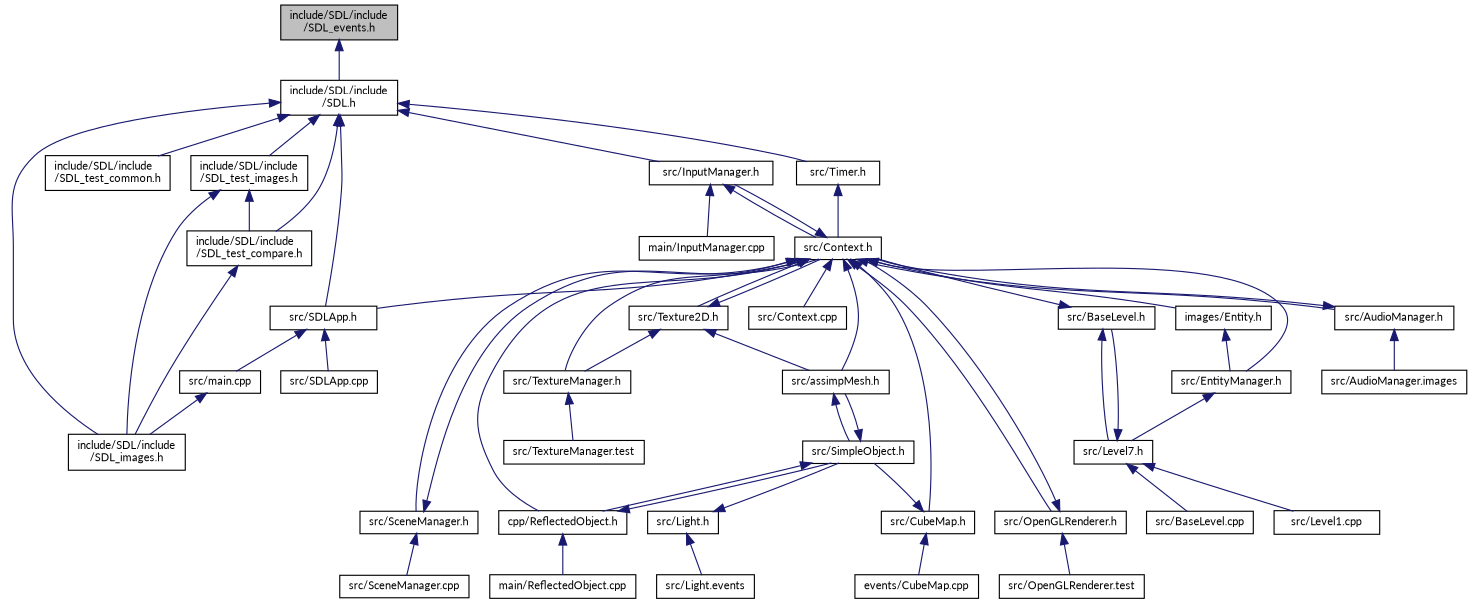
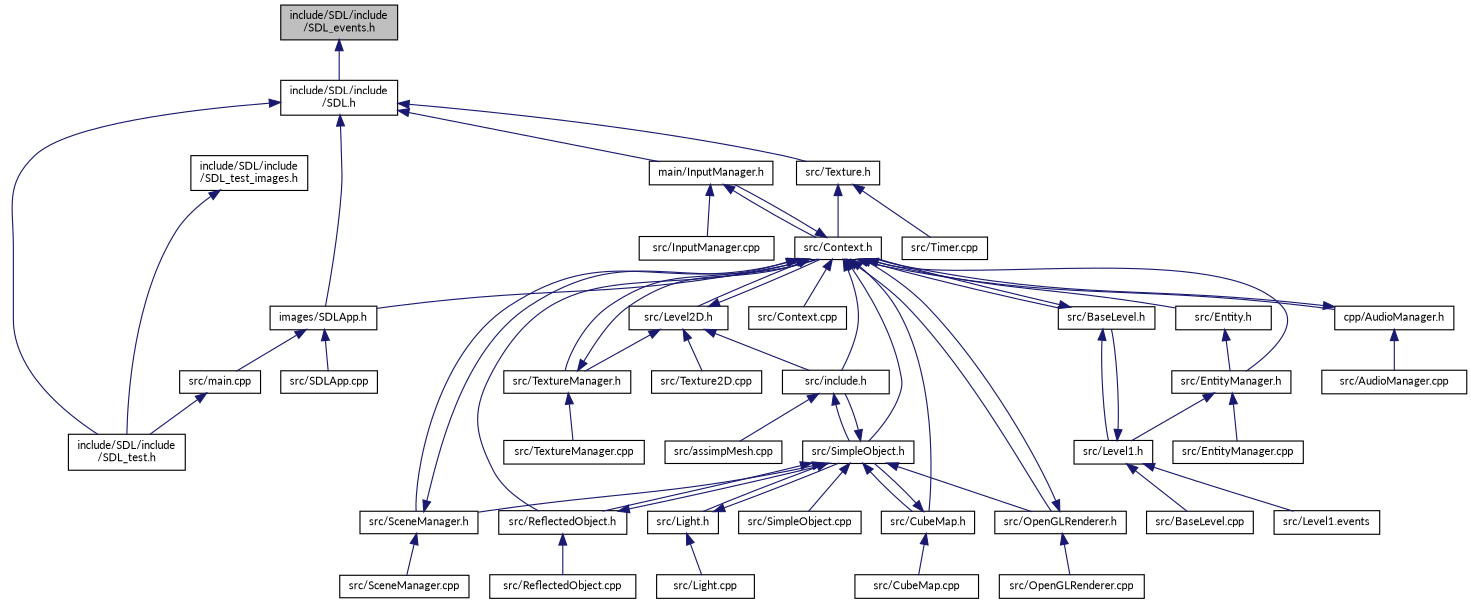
  digraph {
    fontname=Lato
    node [color=black fillcolor=white fontname=Lato fontsize=10 shape=record style=filled]
    edge [color=midnightblue dir=back fontname=Lato fontsize=10 labelfontname=Helvetica labelfontsize=10 style=solid]
    n1 [fillcolor=grey75 fontcolor=black height=0.2 label="include/SDL/include\l/SDL_events.h" width=0.4]
    n2 [height=0.2 label="include/SDL/include\l/SDL.h" width=0.4]
-   n3 [height=0.2 label="include/SDL/include\l/SDL_images.h" width=0.4]
-   n4 [height=0.2 label="include/SDL/include\l/SDL_test_common.h" width=0.4]
+   n3 [height=0.2 label="include/SDL/include\l/SDL_test.h" width=0.4]
    n5 [height=0.2 label="include/SDL/include\l/SDL_test_images.h" width=0.4]
-   n6 [height=0.2 label="include/SDL/include\l/SDL_test_compare.h" width=0.4]
-   n7 [height=0.2 label="src/InputManager.h" width=0.4]
-   n8 [height=0.2 label="src/SDLApp.h" width=0.4]
-   n9 [height=0.2 label="src/Timer.h" width=0.4]
+   n7 [height=0.2 label="main/InputManager.h" width=0.4]
+   n8 [height=0.2 label="images/SDLApp.h" width=0.4]
+   n9 [height=0.2 label="src/Texture.h" width=0.4]
    n10 [height=0.2 label="src/Context.h" width=0.4]
-   n11 [height=0.2 label="main/InputManager.cpp" width=0.4]
+   n11 [height=0.2 label="src/InputManager.cpp" width=0.4]
    n12 [height=0.2 label="src/main.cpp" width=0.4]
    n13 [height=0.2 label="src/SDLApp.cpp" width=0.4]
-   n15 [height=0.2 label="src/assimpMesh.h" width=0.4]
+   n14 [height=0.2 label="src/Timer.cpp" width=0.4]
+   n15 [height=0.2 label="src/include.h" width=0.4]
    n16 [height=0.2 label="src/SimpleObject.h" width=0.4]
    n17 [height=0.2 label="src/OpenGLRenderer.h" width=0.4]
    n18 [height=0.2 label="src/CubeMap.h" width=0.4]
-   n19 [height=0.2 label="cpp/ReflectedObject.h" width=0.4]
+   n19 [height=0.2 label="src/ReflectedObject.h" width=0.4]
    n20 [height=0.2 label="src/SceneManager.h" width=0.4]
-   n21 [height=0.2 label="src/AudioManager.h" width=0.4]
+   n21 [height=0.2 label="cpp/AudioManager.h" width=0.4]
    n22 [height=0.2 label="src/BaseLevel.h" width=0.4]
    n23 [height=0.2 label="src/EntityManager.h" width=0.4]
-   n24 [height=0.2 label="images/Entity.h" width=0.4]
-   n25 [height=0.2 label="src/Texture2D.h" width=0.4]
+   n24 [height=0.2 label="src/Entity.h" width=0.4]
+   n25 [height=0.2 label="src/Level2D.h" width=0.4]
    n26 [height=0.2 label="src/TextureManager.h" width=0.4]
    n27 [height=0.2 label="src/Context.cpp" width=0.4]
+   n28 [height=0.2 label="src/assimpMesh.cpp" width=0.4]
    n29 [height=0.2 label="src/Light.h" width=0.4]
-   n31 [height=0.2 label="src/OpenGLRenderer.test" width=0.4]
-   n32 [height=0.2 label="events/CubeMap.cpp" width=0.4]
-   n33 [height=0.2 label="main/ReflectedObject.cpp" width=0.4]
+   n30 [height=0.2 label="src/SimpleObject.cpp" width=0.4]
+   n31 [height=0.2 label="src/OpenGLRenderer.cpp" width=0.4]
+   n32 [height=0.2 label="src/CubeMap.cpp" width=0.4]
+   n33 [height=0.2 label="src/ReflectedObject.cpp" width=0.4]
    n34 [height=0.2 label="src/SceneManager.cpp" width=0.4]
-   n35 [height=0.2 label="src/AudioManager.images" width=0.4]
-   n36 [height=0.2 label="src/Level7.h" width=0.4]
-   n39 [height=0.2 label="src/TextureManager.test" width=0.4]
-   n40 [height=0.2 label="src/Light.events" width=0.4]
+   n35 [height=0.2 label="src/AudioManager.cpp" width=0.4]
+   n36 [height=0.2 label="src/Level1.h" width=0.4]
+   n37 [height=0.2 label="src/EntityManager.cpp" width=0.4]
+   n38 [height=0.2 label="src/Texture2D.cpp" width=0.4]
+   n39 [height=0.2 label="src/TextureManager.cpp" width=0.4]
+   n40 [height=0.2 label="src/Light.cpp" width=0.4]
    n41 [height=0.2 label="src/BaseLevel.cpp" width=0.4]
-   n42 [height=0.2 label="src/Level1.cpp" width=0.4]
+   n42 [height=0.2 label="src/Level1.events" width=0.4]
    n1 -> n2
    n2 -> n3
-   n2 -> n4
-   n2 -> n5
-   n2 -> n6
    n2 -> n7
    n2 -> n8
    n2 -> n9
    n5 -> n3
-   n5 -> n6
-   n6 -> n3
    n7 -> n10
    n7 -> n11
    n8 -> n12
    n8 -> n13
    n9 -> n10
+   n9 -> n14
    n10 -> n7
    n10 -> n8
    n10 -> n15
+   n10 -> n16
    n10 -> n17
    n10 -> n18
    n10 -> n19
    n10 -> n20
    n10 -> n21
+   n10 -> n22
    n10 -> n23
    n10 -> n24
    n10 -> n25
    n10 -> n26
    n10 -> n27
    n12 -> n3
    n15 -> n16
+   n15 -> n28
    n16 -> n15
+   n16 -> n17
+   n16 -> n18
    n16 -> n19
+   n16 -> n20
+   n16 -> n29
+   n16 -> n30
    n17 -> n10
    n17 -> n31
    n18 -> n16
    n18 -> n32
    n19 -> n16
    n19 -> n33
    n20 -> n10
    n20 -> n34
    n21 -> n10
    n21 -> n35
    n22 -> n10
    n22 -> n36
    n23 -> n36
+   n23 -> n37
    n24 -> n23
    n25 -> n10
    n25 -> n15
    n25 -> n26
+   n25 -> n38
+   n26 -> n10
    n26 -> n39
    n29 -> n16
    n29 -> n40
    n36 -> n22
    n36 -> n41
    n36 -> n42
  }
